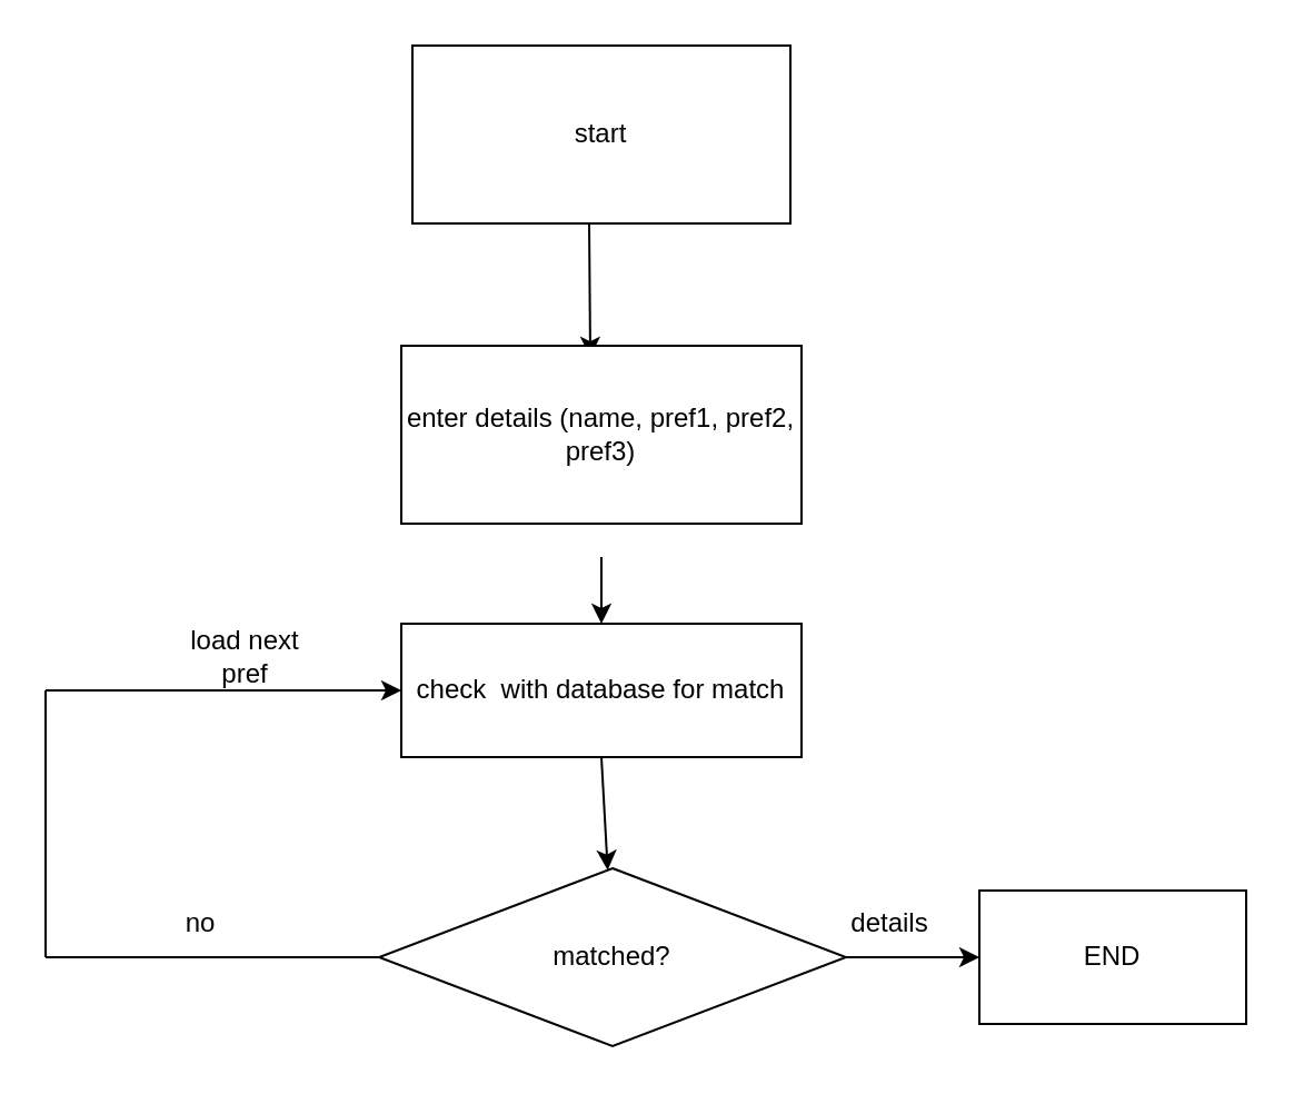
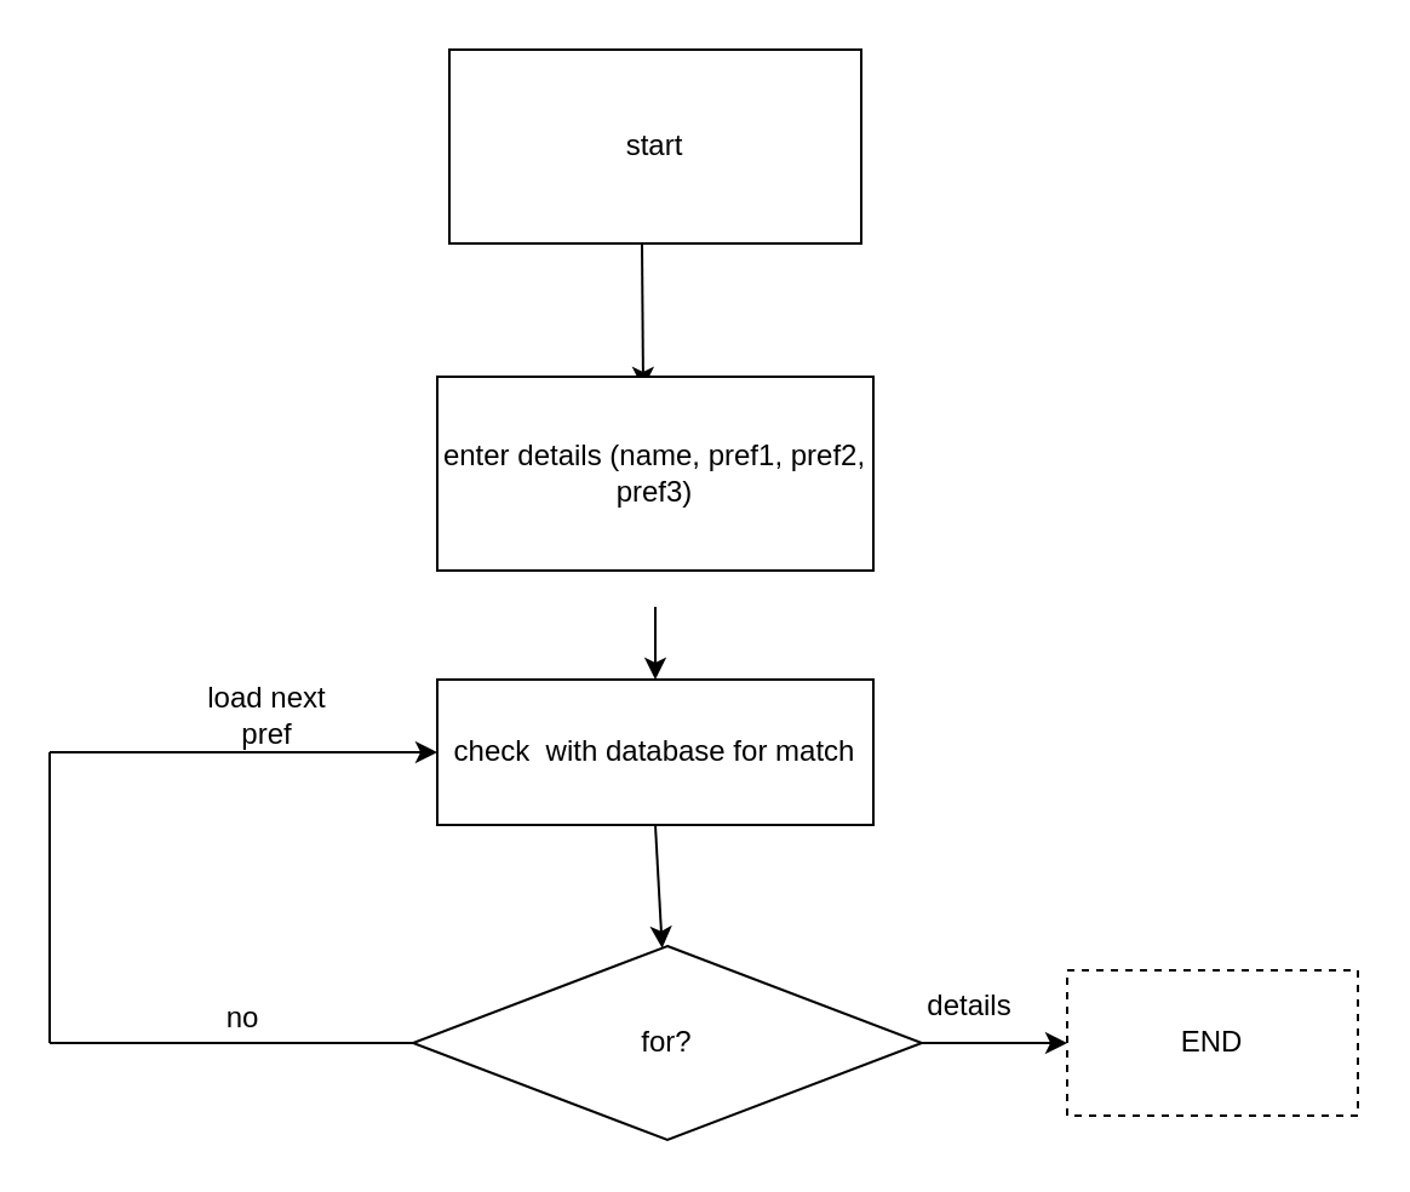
  <mxCell id="0" />
  <mxCell id="1" parent="0" />
  <mxCell id="2" value="start" style="rounded=0;whiteSpace=wrap;html=1;" parent="1" vertex="1"><mxGeometry x="185" y="20" width="170" height="80" as="geometry" /></mxCell>
  <mxCell id="3" value="" style="endArrow=classic;html=1;rounded=0;" parent="1" edge="1"><mxGeometry width="50" height="50" relative="1" as="geometry"><mxPoint x="264.5" y="100" as="sourcePoint" /><mxPoint x="265" y="160" as="targetPoint" /></mxGeometry></mxCell>
  <mxCell id="4" value="enter details (name, pref1, pref2, pref3)" style="rounded=0;whiteSpace=wrap;html=1;" parent="1" vertex="1"><mxGeometry x="180" y="155" width="180" height="80" as="geometry" /></mxCell>
  <mxCell id="5" value="" style="endArrow=classic;html=1;rounded=0;" edge="1" parent="1" target="6"><mxGeometry width="50" height="50" relative="1" as="geometry"><mxPoint x="270" y="250" as="sourcePoint" /><mxPoint x="270" y="310" as="targetPoint" /></mxGeometry></mxCell>
  <mxCell id="6" value="check&amp;nbsp; with database for match" style="rounded=0;whiteSpace=wrap;html=1;" vertex="1" parent="1"><mxGeometry x="180" y="280" width="180" height="60" as="geometry" /></mxCell>
  <mxCell id="7" value="" style="endArrow=classic;html=1;rounded=0;exitX=0.5;exitY=1;exitDx=0;exitDy=0;" edge="1" parent="1" source="6" target="8"><mxGeometry width="50" height="50" relative="1" as="geometry"><mxPoint x="250" y="400" as="sourcePoint" /><mxPoint x="270" y="380" as="targetPoint" /></mxGeometry></mxCell>
- <mxCell id="8" value="matched?" style="rhombus;whiteSpace=wrap;html=1;" vertex="1" parent="1"><mxGeometry x="170" y="390" width="210" height="80" as="geometry" /></mxCell>
+ <mxCell id="8" value="for?" style="rhombus;whiteSpace=wrap;html=1;" vertex="1" parent="1"><mxGeometry x="170" y="390" width="210" height="80" as="geometry" /></mxCell>
  <mxCell id="9" value="" style="endArrow=classic;html=1;rounded=0;" edge="1" parent="1" target="10"><mxGeometry width="50" height="50" relative="1" as="geometry"><mxPoint x="380" y="430" as="sourcePoint" /><mxPoint x="480" y="430" as="targetPoint" /><Array as="points"><mxPoint x="430" y="430" /></Array></mxGeometry></mxCell>
- <mxCell id="10" value="END" style="rounded=0;whiteSpace=wrap;html=1;" vertex="1" parent="1"><mxGeometry x="440" y="400" width="120" height="60" as="geometry" /></mxCell>
+ <mxCell id="10" value="END" style="rounded=0;whiteSpace=wrap;html=1;dashed=1;" vertex="1" parent="1"><mxGeometry x="440" y="400" width="120" height="60" as="geometry" /></mxCell>
  <mxCell id="11" value="details" style="text;html=1;align=center;verticalAlign=middle;whiteSpace=wrap;rounded=0;" vertex="1" parent="1"><mxGeometry x="370" y="400" width="60" height="30" as="geometry" /></mxCell>
  <mxCell id="12" value="" style="endArrow=none;html=1;rounded=0;" edge="1" parent="1"><mxGeometry width="50" height="50" relative="1" as="geometry"><mxPoint x="20" y="430" as="sourcePoint" /><mxPoint x="170" y="430" as="targetPoint" /></mxGeometry></mxCell>
  <mxCell id="13" value="" style="endArrow=none;html=1;rounded=0;" edge="1" parent="1"><mxGeometry width="50" height="50" relative="1" as="geometry"><mxPoint x="20" y="430" as="sourcePoint" /><mxPoint x="20" y="310" as="targetPoint" /></mxGeometry></mxCell>
  <mxCell id="14" value="" style="endArrow=classic;html=1;rounded=0;entryX=0;entryY=0.5;entryDx=0;entryDy=0;" edge="1" parent="1" target="6"><mxGeometry width="50" height="50" relative="1" as="geometry"><mxPoint x="20" y="310" as="sourcePoint" /><mxPoint x="70" y="260" as="targetPoint" /></mxGeometry></mxCell>
- <mxCell id="15" value="no" style="text;html=1;align=center;verticalAlign=middle;whiteSpace=wrap;rounded=0;" vertex="1" parent="1"><mxGeometry x="60" y="400" width="60" height="30" as="geometry" /></mxCell>
+ <mxCell id="15" value="no" style="text;html=1;align=center;verticalAlign=middle;whiteSpace=wrap;rounded=0;" vertex="1" parent="1"><mxGeometry x="70" y="405" width="60" height="30" as="geometry" /></mxCell>
  <mxCell id="16" value="load next pref" style="text;html=1;align=center;verticalAlign=middle;whiteSpace=wrap;rounded=0;" vertex="1" parent="1"><mxGeometry x="80" y="280" width="60" height="30" as="geometry" /></mxCell>
